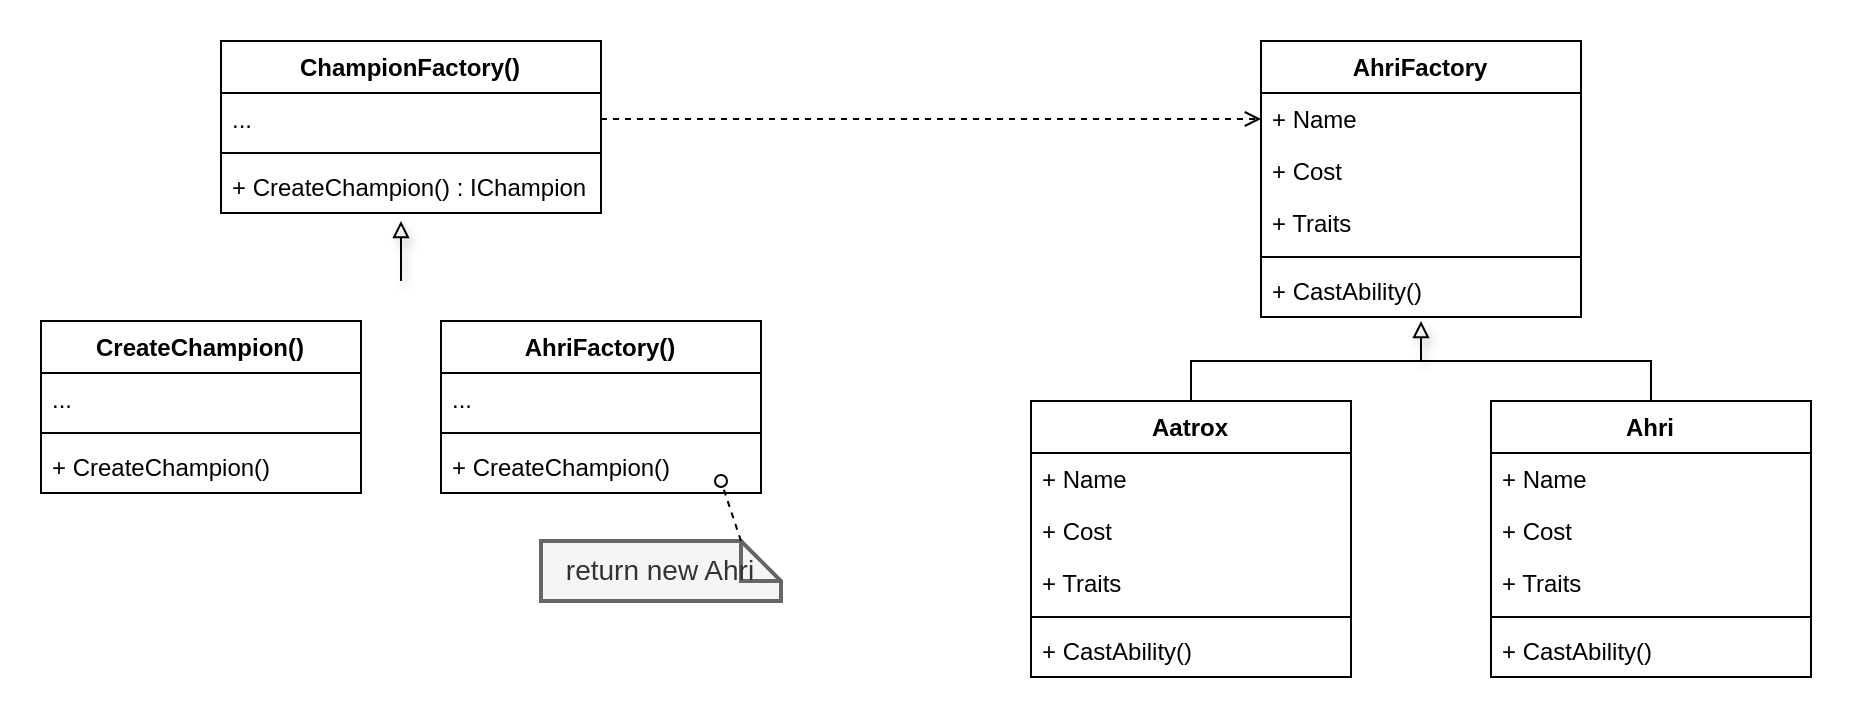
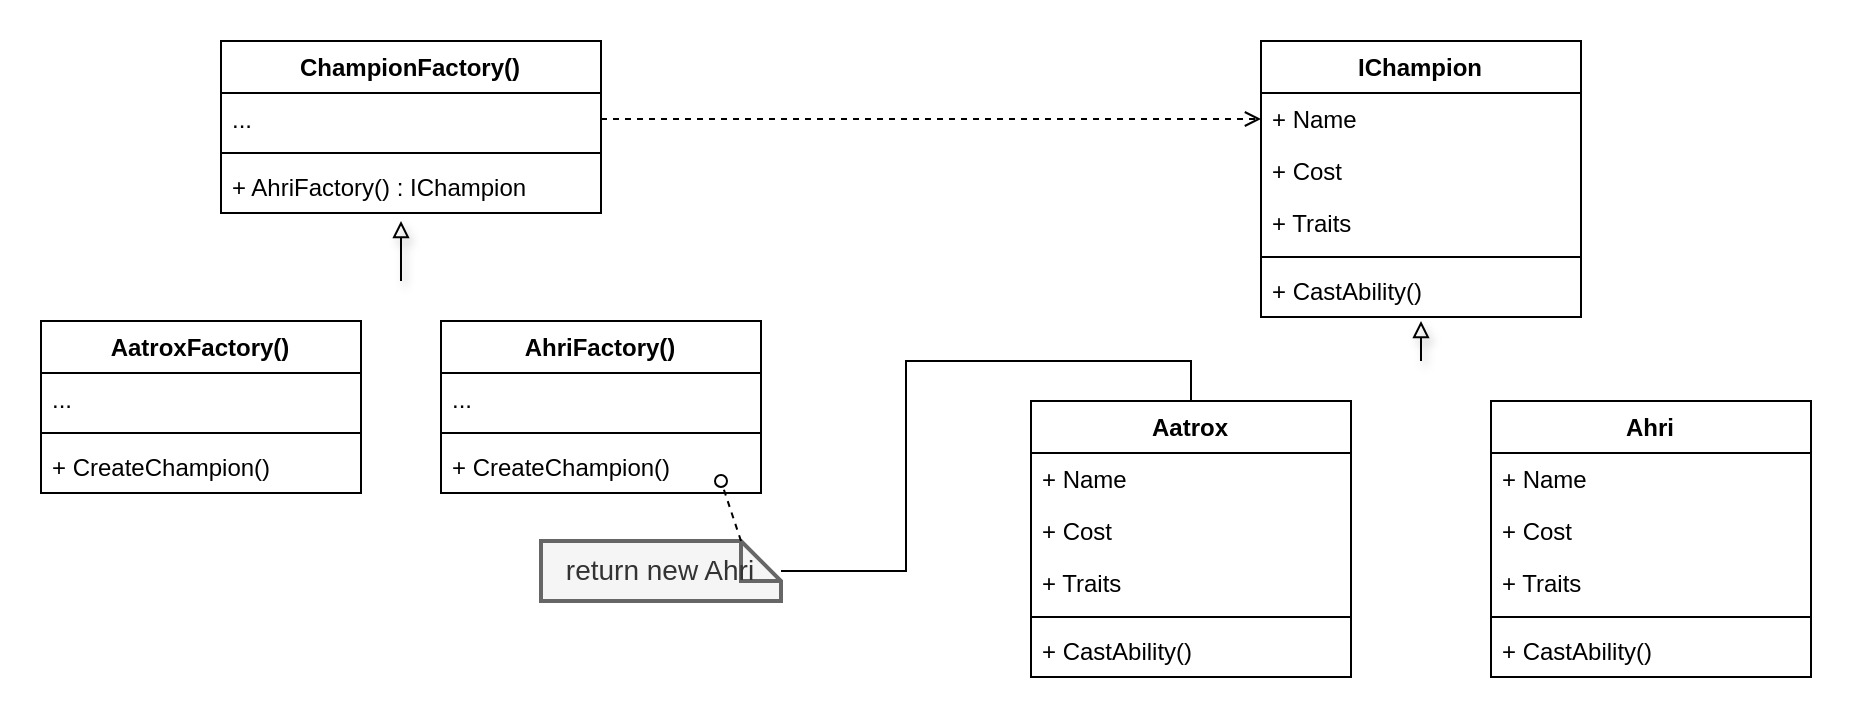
  <mxCell id="0" />
  <mxCell id="1" parent="0" />
  <mxCell id="2" value="ChampionFactory()" style="swimlane;fontStyle=1;align=center;verticalAlign=top;childLayout=stackLayout;horizontal=1;startSize=26;horizontalStack=0;resizeParent=1;resizeParentMax=0;resizeLast=0;collapsible=1;marginBottom=0;whiteSpace=wrap;html=1;" parent="1" vertex="1"><mxGeometry x="110" y="20" width="190" height="86" as="geometry" /></mxCell>
  <mxCell id="3" value="..." style="text;strokeColor=none;fillColor=none;align=left;verticalAlign=top;spacingLeft=4;spacingRight=4;overflow=hidden;rotatable=0;points=[[0,0.5],[1,0.5]];portConstraint=eastwest;whiteSpace=wrap;html=1;" parent="2" vertex="1"><mxGeometry y="26" width="190" height="26" as="geometry" /></mxCell>
  <mxCell id="4" value="" style="line;strokeWidth=1;fillColor=none;align=left;verticalAlign=middle;spacingTop=-1;spacingLeft=3;spacingRight=3;rotatable=0;labelPosition=right;points=[];portConstraint=eastwest;strokeColor=inherit;" parent="2" vertex="1"><mxGeometry y="52" width="190" height="8" as="geometry" /></mxCell>
- <mxCell id="5" value="+ CreateChampion() : IChampion" style="text;strokeColor=none;fillColor=none;align=left;verticalAlign=top;spacingLeft=4;spacingRight=4;overflow=hidden;rotatable=0;points=[[0,0.5],[1,0.5]];portConstraint=eastwest;whiteSpace=wrap;html=1;" parent="2" vertex="1"><mxGeometry y="60" width="190" height="26" as="geometry" /></mxCell>
- <mxCell id="6" value="CreateChampion()" style="swimlane;fontStyle=1;align=center;verticalAlign=top;childLayout=stackLayout;horizontal=1;startSize=26;horizontalStack=0;resizeParent=1;resizeParentMax=0;resizeLast=0;collapsible=1;marginBottom=0;whiteSpace=wrap;html=1;" parent="1" vertex="1"><mxGeometry x="20" y="160" width="160" height="86" as="geometry" /></mxCell>
+ <mxCell id="5" value="+ AhriFactory() : IChampion" style="text;strokeColor=none;fillColor=none;align=left;verticalAlign=top;spacingLeft=4;spacingRight=4;overflow=hidden;rotatable=0;points=[[0,0.5],[1,0.5]];portConstraint=eastwest;whiteSpace=wrap;html=1;" parent="2" vertex="1"><mxGeometry y="60" width="190" height="26" as="geometry" /></mxCell>
+ <mxCell id="6" value="AatroxFactory()" style="swimlane;fontStyle=1;align=center;verticalAlign=top;childLayout=stackLayout;horizontal=1;startSize=26;horizontalStack=0;resizeParent=1;resizeParentMax=0;resizeLast=0;collapsible=1;marginBottom=0;whiteSpace=wrap;html=1;" parent="1" vertex="1"><mxGeometry x="20" y="160" width="160" height="86" as="geometry" /></mxCell>
  <mxCell id="7" value="..." style="text;strokeColor=none;fillColor=none;align=left;verticalAlign=top;spacingLeft=4;spacingRight=4;overflow=hidden;rotatable=0;points=[[0,0.5],[1,0.5]];portConstraint=eastwest;whiteSpace=wrap;html=1;" parent="6" vertex="1"><mxGeometry y="26" width="160" height="26" as="geometry" /></mxCell>
  <mxCell id="8" value="" style="line;strokeWidth=1;fillColor=none;align=left;verticalAlign=middle;spacingTop=-1;spacingLeft=3;spacingRight=3;rotatable=0;labelPosition=right;points=[];portConstraint=eastwest;strokeColor=inherit;" parent="6" vertex="1"><mxGeometry y="52" width="160" height="8" as="geometry" /></mxCell>
  <mxCell id="9" value="+ CreateChampion()" style="text;strokeColor=none;fillColor=none;align=left;verticalAlign=top;spacingLeft=4;spacingRight=4;overflow=hidden;rotatable=0;points=[[0,0.5],[1,0.5]];portConstraint=eastwest;whiteSpace=wrap;html=1;" parent="6" vertex="1"><mxGeometry y="60" width="160" height="26" as="geometry" /></mxCell>
  <mxCell id="10" value="AhriFactory()" style="swimlane;fontStyle=1;align=center;verticalAlign=top;childLayout=stackLayout;horizontal=1;startSize=26;horizontalStack=0;resizeParent=1;resizeParentMax=0;resizeLast=0;collapsible=1;marginBottom=0;whiteSpace=wrap;html=1;" parent="1" vertex="1"><mxGeometry x="220" y="160" width="160" height="86" as="geometry" /></mxCell>
  <mxCell id="11" value="..." style="text;strokeColor=none;fillColor=none;align=left;verticalAlign=top;spacingLeft=4;spacingRight=4;overflow=hidden;rotatable=0;points=[[0,0.5],[1,0.5]];portConstraint=eastwest;whiteSpace=wrap;html=1;" parent="10" vertex="1"><mxGeometry y="26" width="160" height="26" as="geometry" /></mxCell>
  <mxCell id="12" value="" style="line;strokeWidth=1;fillColor=none;align=left;verticalAlign=middle;spacingTop=-1;spacingLeft=3;spacingRight=3;rotatable=0;labelPosition=right;points=[];portConstraint=eastwest;strokeColor=inherit;" parent="10" vertex="1"><mxGeometry y="52" width="160" height="8" as="geometry" /></mxCell>
  <mxCell id="13" value="+ CreateChampion()" style="text;strokeColor=none;fillColor=none;align=left;verticalAlign=top;spacingLeft=4;spacingRight=4;overflow=hidden;rotatable=0;points=[[0,0.5],[1,0.5]];portConstraint=eastwest;whiteSpace=wrap;html=1;" parent="10" vertex="1"><mxGeometry y="60" width="160" height="26" as="geometry" /></mxCell>
  <mxCell id="14" value="return new Ahri" style="shape=note;strokeWidth=2;fontSize=14;size=20;whiteSpace=wrap;html=1;fillColor=#f5f5f5;strokeColor=#666666;fontColor=#333333;" parent="1" vertex="1"><mxGeometry x="270" y="270" width="120" height="30" as="geometry" /></mxCell>
  <mxCell id="15" value="" style="endArrow=oval;dashed=1;html=1;rounded=0;endFill=0;entryX=0.875;entryY=0.769;entryDx=0;entryDy=0;entryPerimeter=0;exitX=0;exitY=0;exitDx=100;exitDy=0;exitPerimeter=0;" parent="1" source="14" target="13" edge="1"><mxGeometry width="50" height="50" relative="1" as="geometry"><mxPoint x="355" y="290" as="sourcePoint" /><mxPoint x="405" y="240" as="targetPoint" /></mxGeometry></mxCell>
- <mxCell id="16" value="AhriFactory" style="swimlane;fontStyle=1;align=center;verticalAlign=top;childLayout=stackLayout;horizontal=1;startSize=26;horizontalStack=0;resizeParent=1;resizeParentMax=0;resizeLast=0;collapsible=1;marginBottom=0;whiteSpace=wrap;html=1;" parent="1" vertex="1"><mxGeometry x="630" y="20" width="160" height="138" as="geometry" /></mxCell>
+ <mxCell id="16" value="IChampion" style="swimlane;fontStyle=1;align=center;verticalAlign=top;childLayout=stackLayout;horizontal=1;startSize=26;horizontalStack=0;resizeParent=1;resizeParentMax=0;resizeLast=0;collapsible=1;marginBottom=0;whiteSpace=wrap;html=1;" parent="1" vertex="1"><mxGeometry x="630" y="20" width="160" height="138" as="geometry" /></mxCell>
  <mxCell id="17" value="+ Name&amp;nbsp;" style="text;strokeColor=none;fillColor=none;align=left;verticalAlign=top;spacingLeft=4;spacingRight=4;overflow=hidden;rotatable=0;points=[[0,0.5],[1,0.5]];portConstraint=eastwest;whiteSpace=wrap;html=1;" parent="16" vertex="1"><mxGeometry y="26" width="160" height="26" as="geometry" /></mxCell>
  <mxCell id="18" value="+ Cost" style="text;strokeColor=none;fillColor=none;align=left;verticalAlign=top;spacingLeft=4;spacingRight=4;overflow=hidden;rotatable=0;points=[[0,0.5],[1,0.5]];portConstraint=eastwest;whiteSpace=wrap;html=1;" parent="16" vertex="1"><mxGeometry y="52" width="160" height="26" as="geometry" /></mxCell>
  <mxCell id="19" value="+ Traits" style="text;strokeColor=none;fillColor=none;align=left;verticalAlign=top;spacingLeft=4;spacingRight=4;overflow=hidden;rotatable=0;points=[[0,0.5],[1,0.5]];portConstraint=eastwest;whiteSpace=wrap;html=1;" parent="16" vertex="1"><mxGeometry y="78" width="160" height="26" as="geometry" /></mxCell>
  <mxCell id="20" value="" style="line;strokeWidth=1;fillColor=none;align=left;verticalAlign=middle;spacingTop=-1;spacingLeft=3;spacingRight=3;rotatable=0;labelPosition=right;points=[];portConstraint=eastwest;strokeColor=inherit;" parent="16" vertex="1"><mxGeometry y="104" width="160" height="8" as="geometry" /></mxCell>
  <mxCell id="21" value="+ CastAbility()" style="text;strokeColor=none;fillColor=none;align=left;verticalAlign=top;spacingLeft=4;spacingRight=4;overflow=hidden;rotatable=0;points=[[0,0.5],[1,0.5]];portConstraint=eastwest;whiteSpace=wrap;html=1;" parent="16" vertex="1"><mxGeometry y="112" width="160" height="26" as="geometry" /></mxCell>
  <mxCell id="22" style="edgeStyle=orthogonalEdgeStyle;rounded=0;orthogonalLoop=1;jettySize=auto;html=1;entryX=0;entryY=0.5;entryDx=0;entryDy=0;dashed=1;endArrow=open;endFill=0;" edge="1" parent="1" source="3" target="17"><mxGeometry relative="1" as="geometry" /></mxCell>
  <mxCell id="23" value="Ahri" style="swimlane;fontStyle=1;align=center;verticalAlign=top;childLayout=stackLayout;horizontal=1;startSize=26;horizontalStack=0;resizeParent=1;resizeParentMax=0;resizeLast=0;collapsible=1;marginBottom=0;whiteSpace=wrap;html=1;" vertex="1" parent="1"><mxGeometry x="745" y="200" width="160" height="138" as="geometry" /></mxCell>
  <mxCell id="24" value="+ Name" style="text;strokeColor=none;fillColor=none;align=left;verticalAlign=top;spacingLeft=4;spacingRight=4;overflow=hidden;rotatable=0;points=[[0,0.5],[1,0.5]];portConstraint=eastwest;whiteSpace=wrap;html=1;" vertex="1" parent="23"><mxGeometry y="26" width="160" height="26" as="geometry" /></mxCell>
  <mxCell id="25" value="+ Cost" style="text;strokeColor=none;fillColor=none;align=left;verticalAlign=top;spacingLeft=4;spacingRight=4;overflow=hidden;rotatable=0;points=[[0,0.5],[1,0.5]];portConstraint=eastwest;whiteSpace=wrap;html=1;" vertex="1" parent="23"><mxGeometry y="52" width="160" height="26" as="geometry" /></mxCell>
  <mxCell id="26" value="+ Traits" style="text;strokeColor=none;fillColor=none;align=left;verticalAlign=top;spacingLeft=4;spacingRight=4;overflow=hidden;rotatable=0;points=[[0,0.5],[1,0.5]];portConstraint=eastwest;whiteSpace=wrap;html=1;" vertex="1" parent="23"><mxGeometry y="78" width="160" height="26" as="geometry" /></mxCell>
  <mxCell id="27" value="" style="line;strokeWidth=1;fillColor=none;align=left;verticalAlign=middle;spacingTop=-1;spacingLeft=3;spacingRight=3;rotatable=0;labelPosition=right;points=[];portConstraint=eastwest;strokeColor=inherit;" vertex="1" parent="23"><mxGeometry y="104" width="160" height="8" as="geometry" /></mxCell>
  <mxCell id="28" value="+ CastAbility()" style="text;strokeColor=none;fillColor=none;align=left;verticalAlign=top;spacingLeft=4;spacingRight=4;overflow=hidden;rotatable=0;points=[[0,0.5],[1,0.5]];portConstraint=eastwest;whiteSpace=wrap;html=1;" vertex="1" parent="23"><mxGeometry y="112" width="160" height="26" as="geometry" /></mxCell>
- <mxCell id="29" style="edgeStyle=orthogonalEdgeStyle;rounded=0;orthogonalLoop=1;jettySize=auto;html=1;entryX=0.5;entryY=0;entryDx=0;entryDy=0;exitX=0.5;exitY=0;exitDx=0;exitDy=0;endArrow=none;endFill=0;" edge="1" parent="1" source="30" target="23"><mxGeometry relative="1" as="geometry" /></mxCell>
+ <mxCell id="29" style="edgeStyle=orthogonalEdgeStyle;rounded=0;orthogonalLoop=1;jettySize=auto;html=1;exitX=0.5;exitY=0;exitDx=0;exitDy=0;endArrow=none;endFill=0;" edge="1" parent="1" source="30" target="14"><mxGeometry relative="1" as="geometry" /></mxCell>
  <mxCell id="30" value="Aatrox" style="swimlane;fontStyle=1;align=center;verticalAlign=top;childLayout=stackLayout;horizontal=1;startSize=26;horizontalStack=0;resizeParent=1;resizeParentMax=0;resizeLast=0;collapsible=1;marginBottom=0;whiteSpace=wrap;html=1;" vertex="1" parent="1"><mxGeometry x="515" y="200" width="160" height="138" as="geometry" /></mxCell>
  <mxCell id="31" value="+ Name" style="text;strokeColor=none;fillColor=none;align=left;verticalAlign=top;spacingLeft=4;spacingRight=4;overflow=hidden;rotatable=0;points=[[0,0.5],[1,0.5]];portConstraint=eastwest;whiteSpace=wrap;html=1;" vertex="1" parent="30"><mxGeometry y="26" width="160" height="26" as="geometry" /></mxCell>
  <mxCell id="32" value="+ Cost" style="text;strokeColor=none;fillColor=none;align=left;verticalAlign=top;spacingLeft=4;spacingRight=4;overflow=hidden;rotatable=0;points=[[0,0.5],[1,0.5]];portConstraint=eastwest;whiteSpace=wrap;html=1;" vertex="1" parent="30"><mxGeometry y="52" width="160" height="26" as="geometry" /></mxCell>
  <mxCell id="33" value="+ Traits" style="text;strokeColor=none;fillColor=none;align=left;verticalAlign=top;spacingLeft=4;spacingRight=4;overflow=hidden;rotatable=0;points=[[0,0.5],[1,0.5]];portConstraint=eastwest;whiteSpace=wrap;html=1;" vertex="1" parent="30"><mxGeometry y="78" width="160" height="26" as="geometry" /></mxCell>
  <mxCell id="34" value="" style="line;strokeWidth=1;fillColor=none;align=left;verticalAlign=middle;spacingTop=-1;spacingLeft=3;spacingRight=3;rotatable=0;labelPosition=right;points=[];portConstraint=eastwest;strokeColor=inherit;" vertex="1" parent="30"><mxGeometry y="104" width="160" height="8" as="geometry" /></mxCell>
  <mxCell id="35" value="+ CastAbility()" style="text;strokeColor=none;fillColor=none;align=left;verticalAlign=top;spacingLeft=4;spacingRight=4;overflow=hidden;rotatable=0;points=[[0,0.5],[1,0.5]];portConstraint=eastwest;whiteSpace=wrap;html=1;" vertex="1" parent="30"><mxGeometry y="112" width="160" height="26" as="geometry" /></mxCell>
  <mxCell id="36" value="" style="endArrow=block;html=1;rounded=0;shadow=1;endFill=0;" edge="1" parent="1"><mxGeometry width="50" height="50" relative="1" as="geometry"><mxPoint x="200" y="140" as="sourcePoint" /><mxPoint x="200" y="110" as="targetPoint" /></mxGeometry></mxCell>
  <mxCell id="37" value="" style="endArrow=block;html=1;rounded=0;shadow=1;endFill=0;" edge="1" parent="1"><mxGeometry width="50" height="50" relative="1" as="geometry"><mxPoint x="710" y="180" as="sourcePoint" /><mxPoint x="710" y="160" as="targetPoint" /></mxGeometry></mxCell>
